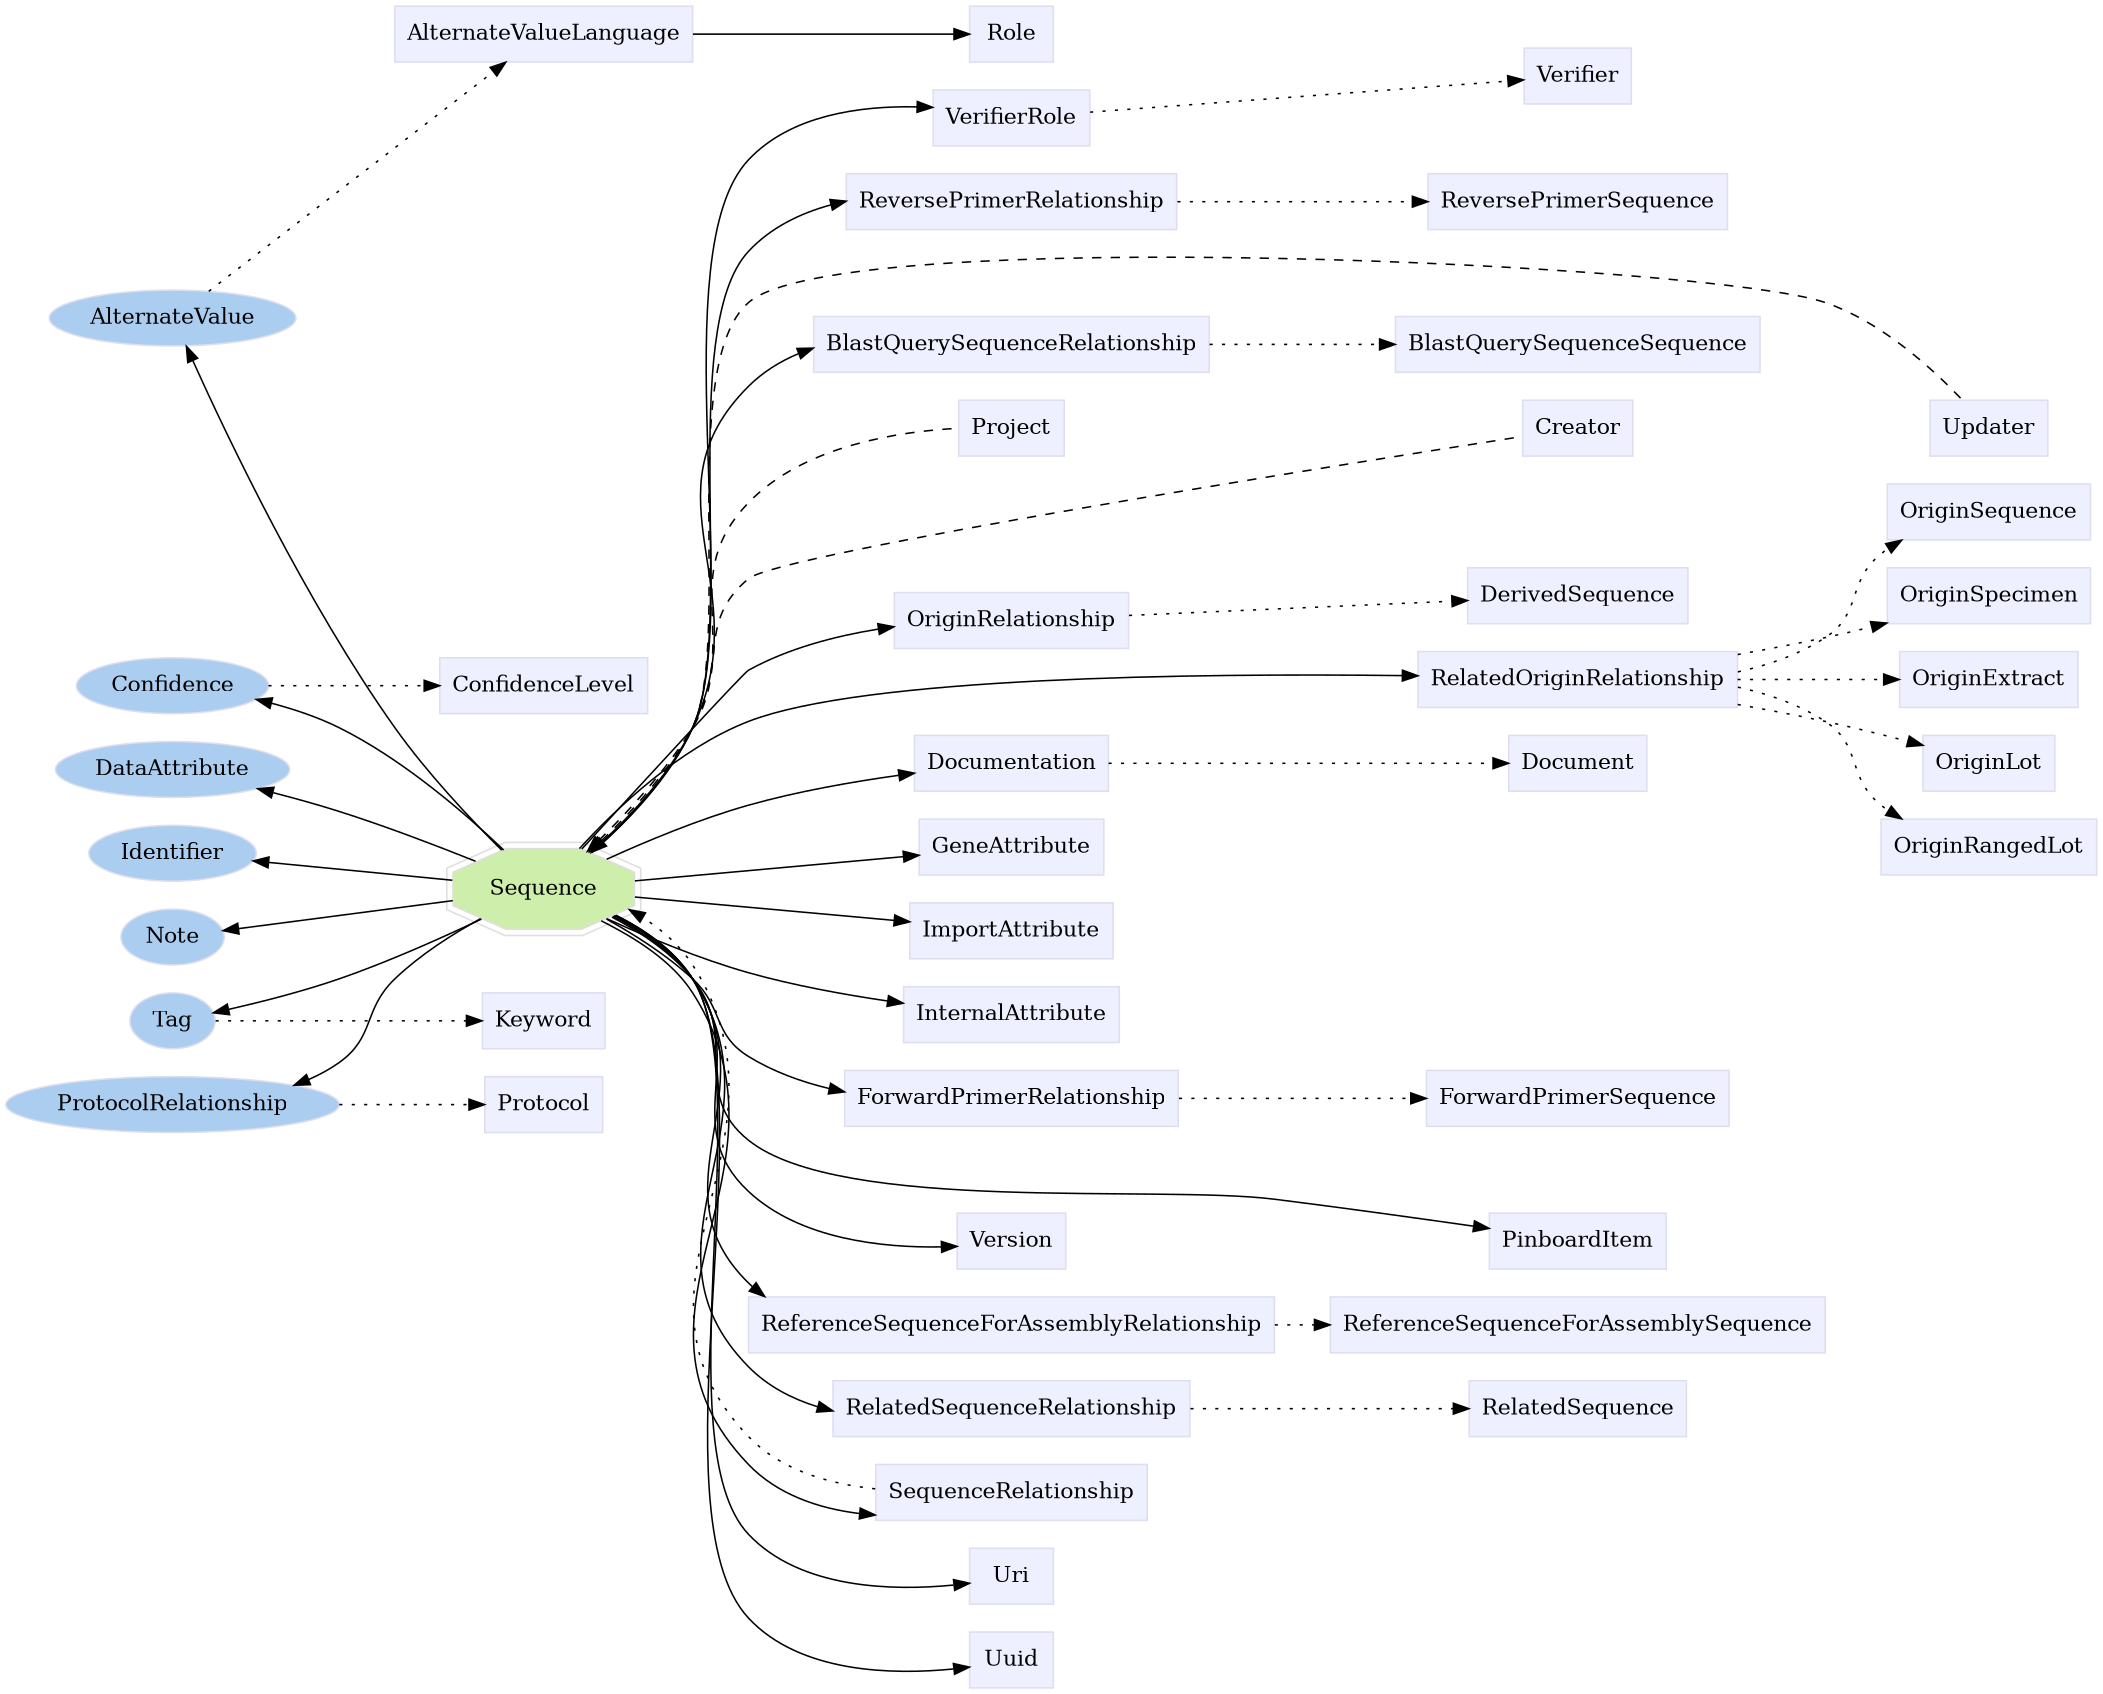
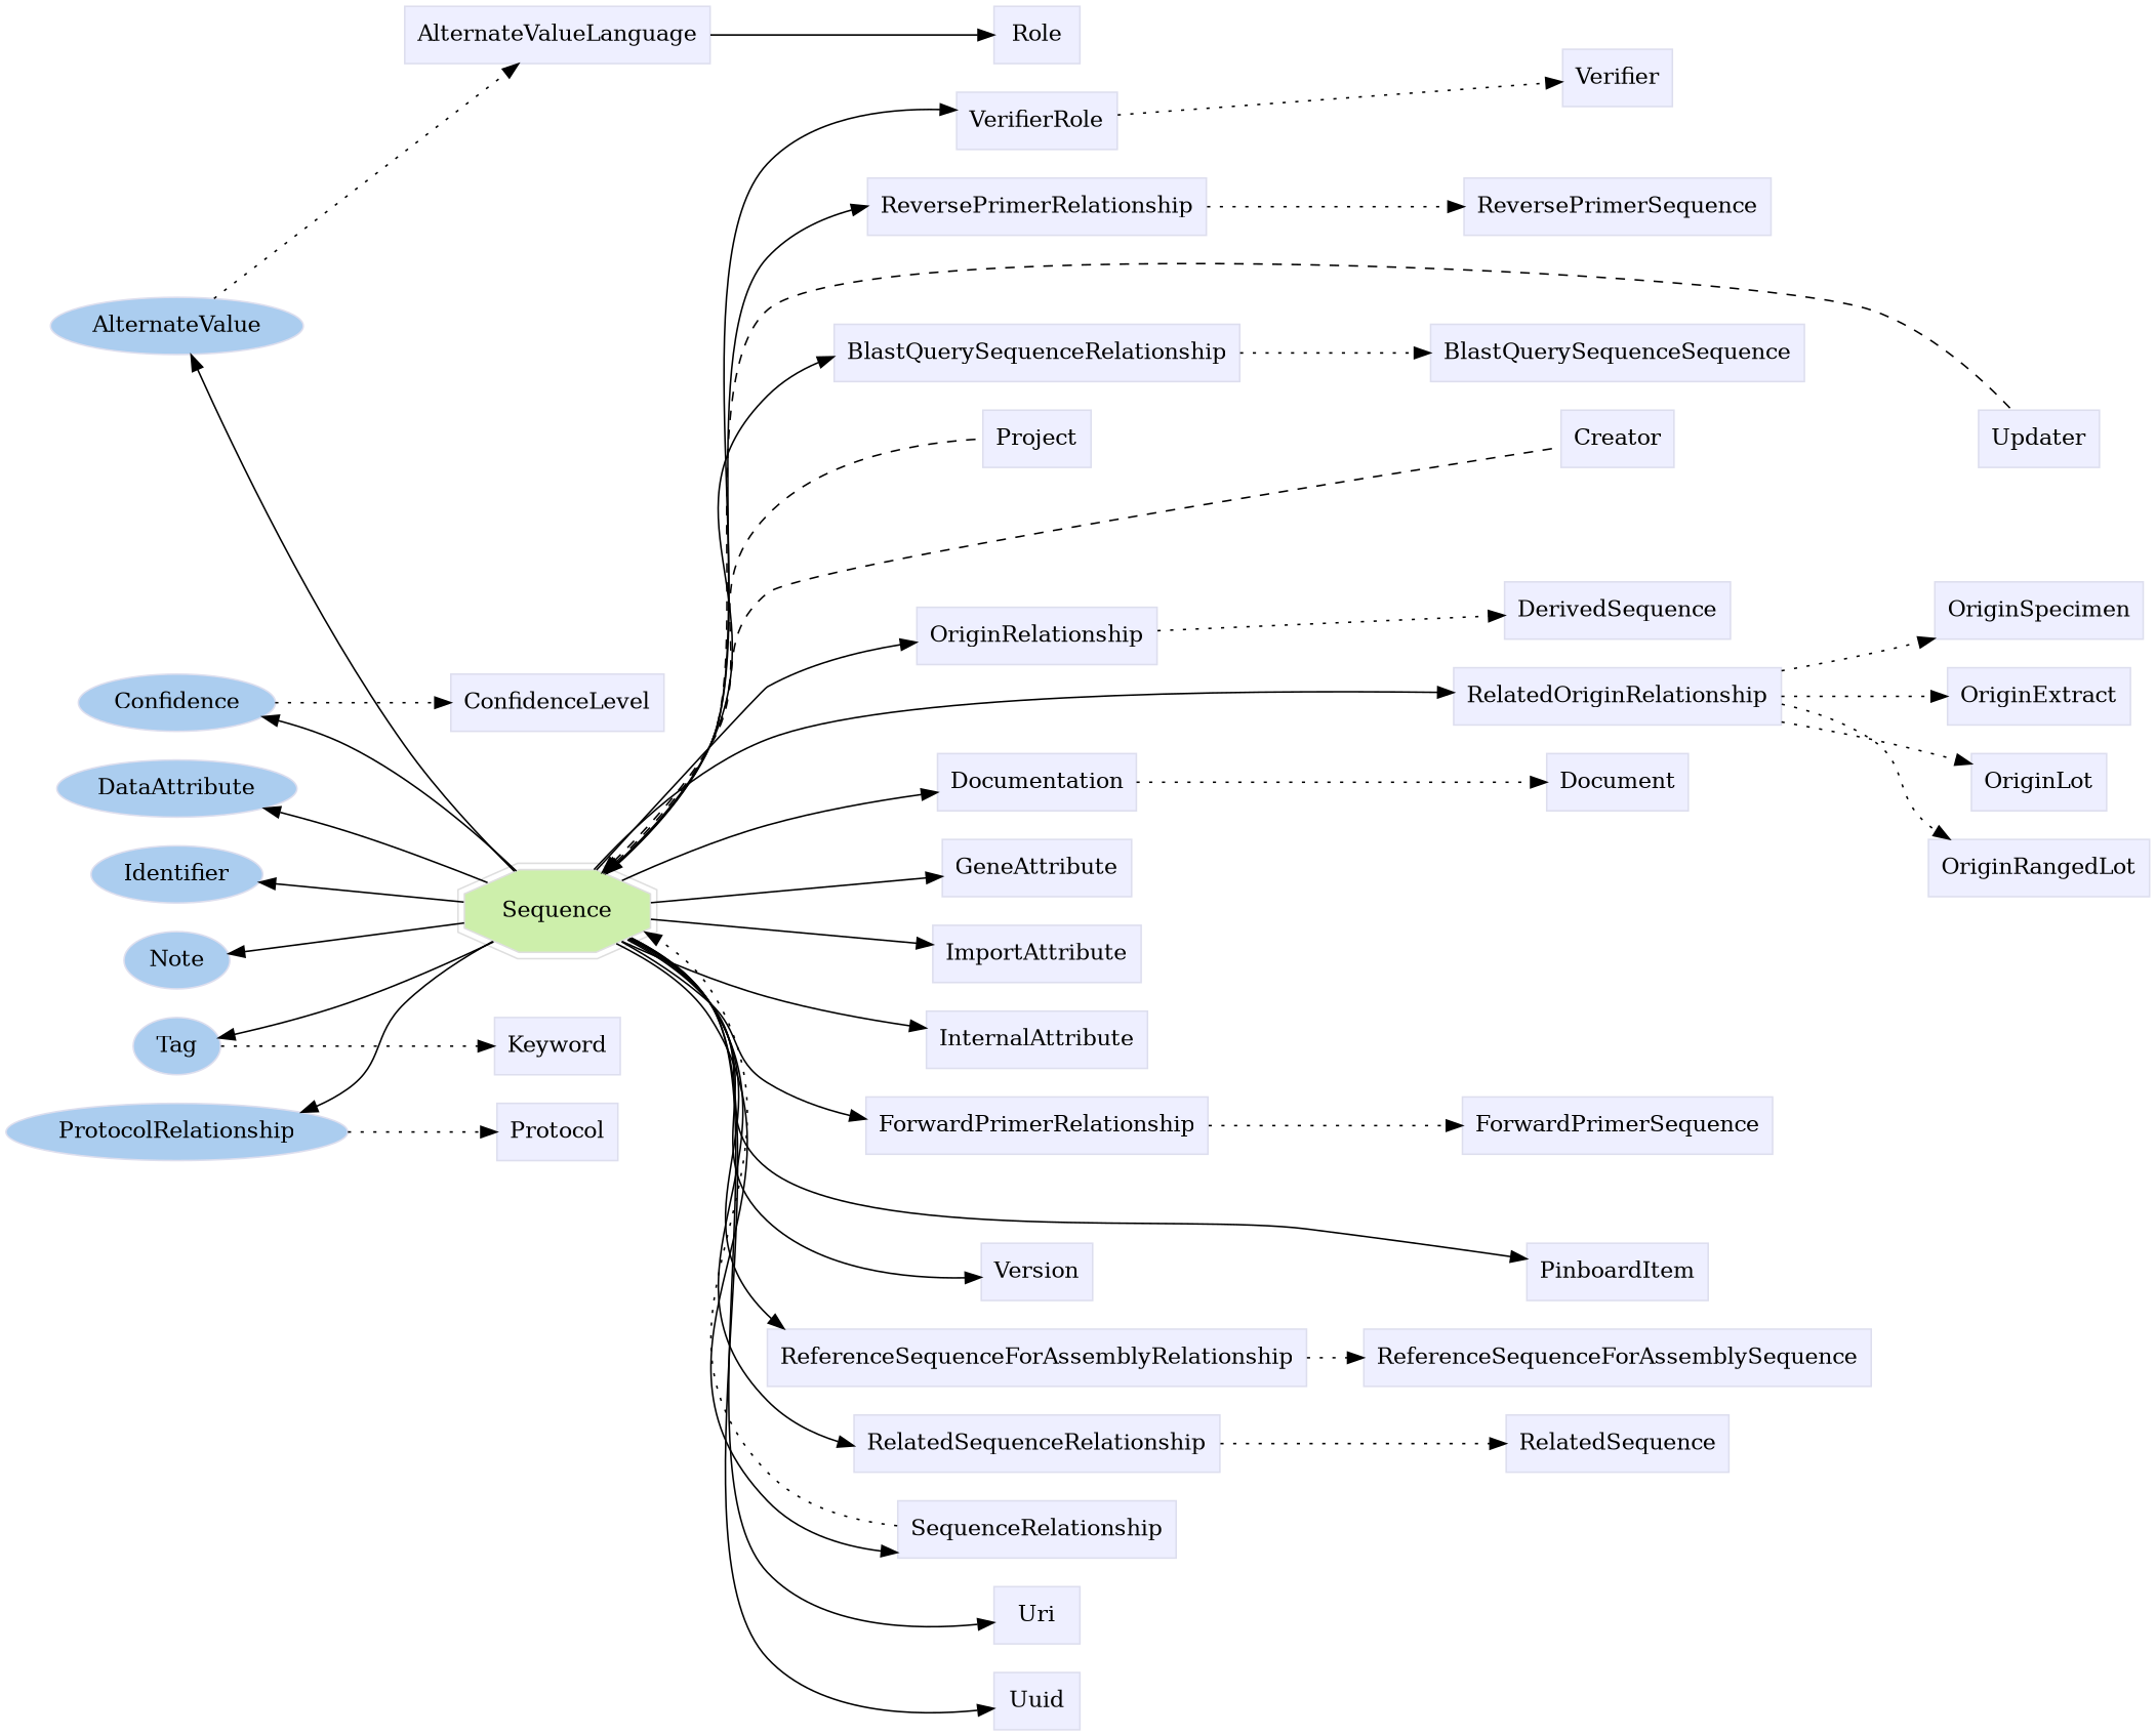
  digraph {
    rankdir=LR
    node [color="#dddeee" fillcolor="#eeefff" group=supporting shape=box style=filled]
    n1 [fillcolor="#abcdef" group=annotator height=0.5 label=AlternateValue shape=oval width=1.8387]
    n2 [fillcolor="#abcdef" group=annotator height=0.5 label=Confidence shape=oval width=1.4833]
    n3 [fillcolor="#abcdef" group=annotator height=0.5 label=DataAttribute shape=oval width=1.7108]
    n4 [fillcolor="#abcdef" group=annotator height=0.5 label=Identifier shape=oval width=1.2558]
    n5 [fillcolor="#abcdef" group=annotator height=0.5 label=Tag shape=oval width=0.75]
    n6 [fillcolor="#abcdef" group=annotator height=0.5 label=Note shape=oval width=0.80088]
    n7 [fillcolor="#abcdef" group=annotator height=0.5 label=ProtocolRelationship shape=oval width=2.4643]
    n8 [color="#dedede" fillcolor="#cdefab" group=target height=0.61111 label=Sequence shape=doubleoctagon width=1.5012]
    n9 [height=0.5 label=AlternateValueLanguage width=2.0868]
    n10 [height=0.5 label=BlastQuerySequenceRelationship width=2.7431]
    n11 [height=0.5 label=BlastQuerySequenceSequence width=2.5139]
    n12 [height=0.5 label=ConfidenceLevel width=1.5139]
    n13 [height=0.5 label=OriginRelationship width=1.6597]
    n14 [height=0.5 label=DerivedSequence width=1.5451]
    n15 [height=0.5 label=Documentation width=1.3889]
    n16 [height=0.5 label=Document width=1.0139]
    n17 [height=0.5 label=ForwardPrimerRelationship width=2.3264]
    n18 [height=0.5 label=ForwardPrimerSequence width=2.0972]
    n19 [height=0.5 label=GeneAttribute width=1.2951]
    n20 [height=0.5 label=ImportAttribute width=1.4201]
    n21 [height=0.5 label=InternalAttribute width=1.4826]
    n22 [height=0.5 label=Keyword width=0.92014]
    n23 [height=0.5 label=RelatedOriginRelationship width=2.2326]
    n24 [height=0.5 label=OriginExtract width=1.2535]
    n25 [height=0.5 label=OriginLot width=0.97222]
    n26 [height=0.5 label=OriginRangedLot width=1.5451]
-   n27 [height=0.5 label=OriginSequence width=1.4306]
    n28 [height=0.5 label=OriginSpecimen width=1.4618]
    n29 [height=0.5 label=PinboardItem width=1.2535]
    n30 [height=0.5 label=Protocol width=0.85764]
    n31 [height=0.5 label=ReferenceSequenceForAssemblyRelationship width=3.6701]
    n32 [height=0.5 label=ReferenceSequenceForAssemblySequence width=3.441]
    n33 [height=0.5 label=RelatedSequenceRelationship width=2.4618]
    n34 [height=0.5 label=RelatedSequence width=1.5139]
    n35 [height=0.5 label=ReversePrimerRelationship width=2.2951]
    n36 [height=0.5 label=ReversePrimerSequence width=2.066]
    n37 [height=0.5 label=Role width=0.75]
    n38 [height=0.5 label=SequenceRelationship width=1.8889]
    n39 [height=0.5 label=Uri width=0.75]
    n40 [height=0.5 label=Uuid width=0.75]
    n41 [height=0.5 label=VerifierRole width=1.1493]
    n42 [height=0.5 label=Verifier width=0.79514]
    n43 [height=0.5 label=Version width=0.79514]
    n44 [height=0.5 label=Creator width=0.78472]
    n45 [height=0.5 label=Project width=0.75347]
    n46 [height=0.5 label=Updater width=0.82639]
    subgraph sub_1 {
      rank=min
      n1
      n2
      n3
      n4
      n5
      n6
      n7
    }
    subgraph sub_2 {
      n8
    }
    subgraph sub_3 {
      n9
      n10
      n11
      n12
      n13
      n14
      n15
      n16
      n17
      n18
      n19
      n20
      n21
      n22
      n23
      n24
      n25
      n26
-     n27
      n28
      n29
      n30
      n31
      n32
      n33
      n34
      n35
      n36
      n37
      n38
      n39
      n40
      n41
      n42
      n43
      n44
      n45
      n46
    }
    n1 -> n9 [style=dotted]
    n2 -> n12 [style=dotted]
    n5 -> n22 [style=dotted]
    n7 -> n30 [style=dotted]
    n8 -> n1
    n8 -> n2
    n8 -> n3
    n8 -> n4
    n8 -> n5
    n8 -> n6
    n8 -> n7
    n8 -> n10
    n8 -> n13
    n8 -> n15
    n8 -> n17
    n8 -> n19
    n8 -> n20
    n8 -> n21
    n8 -> n23
    n8 -> n29
    n8 -> n31
    n8 -> n33
    n8 -> n35
    n8 -> n38
    n8 -> n39
    n8 -> n40
    n8 -> n41
    n8 -> n43
    n8 -> n44 [dir=back style=dashed]
    n8 -> n45 [dir=back style=dashed]
    n8 -> n46 [dir=back style=dashed]
    n9 -> n37
    n10 -> n11 [style=dotted]
    n13 -> n14 [style=dotted]
    n13 -> n23 [style=invis]
    n15 -> n16 [style=dotted]
    n17 -> n18 [style=dotted]
    n23 -> n24 [style=dotted]
    n23 -> n25 [style=dotted]
    n23 -> n26 [style=dotted]
-   n23 -> n27 [style=dotted]
    n23 -> n28 [style=dotted]
    n31 -> n32 [style=dotted]
    n33 -> n34 [style=dotted]
    n35 -> n36 [style=dotted]
    n37 -> n42 [style=invis]
    n38 -> n8 [style=dotted]
    n41 -> n42 [style=dotted]
    n43 -> n29 [style=invis]
    n44 -> n46 [style=invis]
    n45 -> n44 [style=invis]
  }
